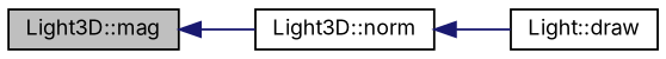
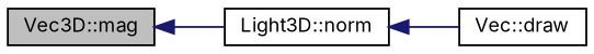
  digraph {
    fontname=Inter
    rankdir=LR
    node [color=black fillcolor=white fontname=Inter fontsize=10 shape=record style=filled]
    edge [color=midnightblue dir=back fontname=Inter fontsize=10 labelfontname=Helvetica labelfontsize=10 style=solid]
-   n1 [fillcolor=grey75 fontcolor=black height=0.2 label="Light3D::mag" width=0.4]
+   n1 [fillcolor=grey75 fontcolor=black height=0.2 label="Vec3D::mag" width=0.4]
    n2 [height=0.2 label="Light3D::norm" width=0.4]
-   n3 [height=0.2 label="Light::draw" width=0.4]
+   n3 [height=0.2 label="Vec::draw" width=0.4]
    n1 -> n2
    n2 -> n3
  }
